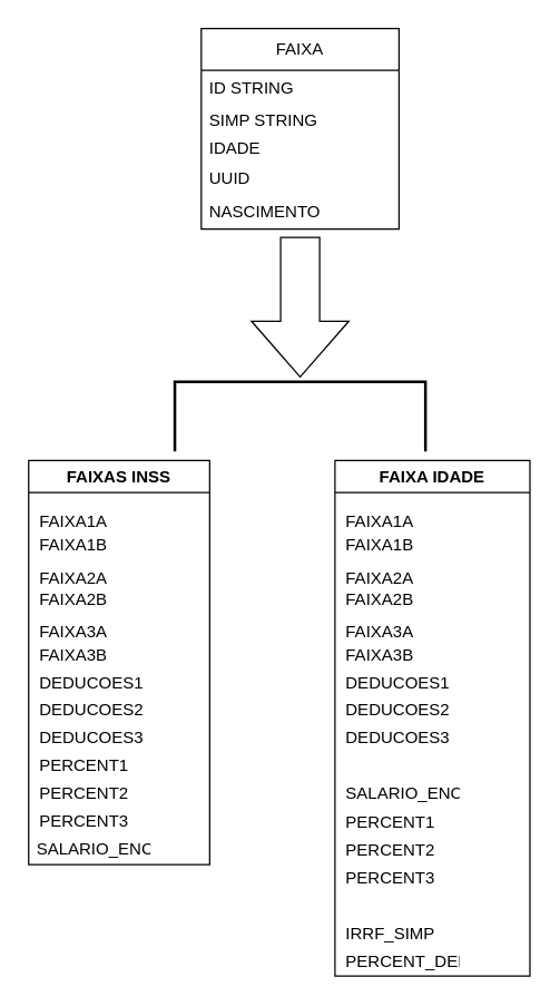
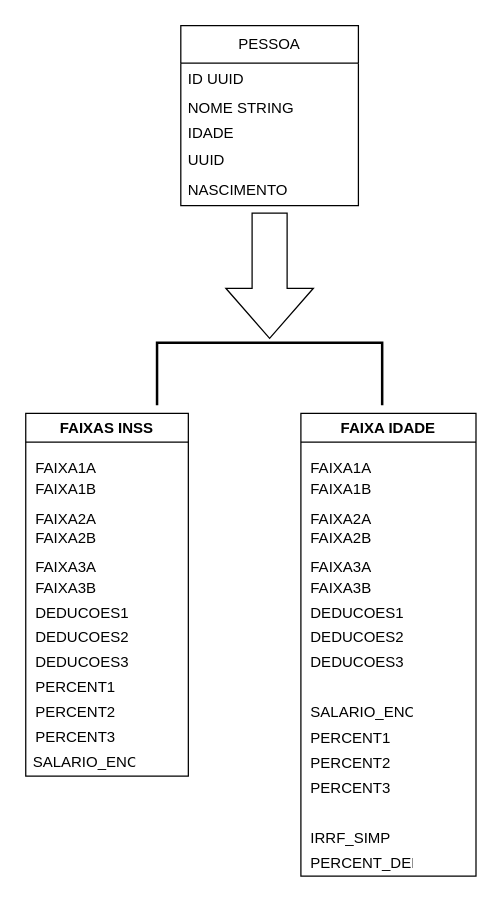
  <mxCell id="0" />
  <mxCell id="1" parent="0" />
- <mxCell id="2" value="FAIXA" style="swimlane;fontStyle=0;childLayout=stackLayout;horizontal=1;startSize=30;horizontalStack=0;resizeParent=1;resizeParentMax=0;resizeLast=0;collapsible=1;marginBottom=0;whiteSpace=wrap;html=1;" vertex="1" parent="1"><mxGeometry x="143.98" y="20" width="142" height="144" as="geometry" /></mxCell>
- <mxCell id="3" value="ID STRING" style="text;strokeColor=none;fillColor=none;align=left;verticalAlign=middle;spacingLeft=4;spacingRight=4;overflow=hidden;points=[[0,0.5],[1,0.5]];portConstraint=eastwest;rotatable=0;whiteSpace=wrap;html=1;" vertex="1" parent="2"><mxGeometry y="30" width="142" height="26" as="geometry" /></mxCell>
- <mxCell id="4" value="SIMP STRING" style="text;strokeColor=none;fillColor=none;align=left;verticalAlign=middle;spacingLeft=4;spacingRight=4;overflow=hidden;points=[[0,0.5],[1,0.5]];portConstraint=eastwest;rotatable=0;whiteSpace=wrap;html=1;" vertex="1" parent="2"><mxGeometry y="56" width="142" height="20" as="geometry" /></mxCell>
+ <mxCell id="2" value="PESSOA" style="swimlane;fontStyle=0;childLayout=stackLayout;horizontal=1;startSize=30;horizontalStack=0;resizeParent=1;resizeParentMax=0;resizeLast=0;collapsible=1;marginBottom=0;whiteSpace=wrap;html=1;" vertex="1" parent="1"><mxGeometry x="143.98" y="20" width="142" height="144" as="geometry" /></mxCell>
+ <mxCell id="3" value="ID UUID" style="text;strokeColor=none;fillColor=none;align=left;verticalAlign=middle;spacingLeft=4;spacingRight=4;overflow=hidden;points=[[0,0.5],[1,0.5]];portConstraint=eastwest;rotatable=0;whiteSpace=wrap;html=1;" vertex="1" parent="2"><mxGeometry y="30" width="142" height="26" as="geometry" /></mxCell>
+ <mxCell id="4" value="NOME STRING" style="text;strokeColor=none;fillColor=none;align=left;verticalAlign=middle;spacingLeft=4;spacingRight=4;overflow=hidden;points=[[0,0.5],[1,0.5]];portConstraint=eastwest;rotatable=0;whiteSpace=wrap;html=1;" vertex="1" parent="2"><mxGeometry y="56" width="142" height="20" as="geometry" /></mxCell>
  <mxCell id="5" value="IDADE" style="text;strokeColor=none;fillColor=none;align=left;verticalAlign=middle;spacingLeft=4;spacingRight=4;overflow=hidden;points=[[0,0.5],[1,0.5]];portConstraint=eastwest;rotatable=0;whiteSpace=wrap;html=1;" vertex="1" parent="2"><mxGeometry y="76" width="142" height="20" as="geometry" /></mxCell>
  <mxCell id="6" value="UUID" style="text;strokeColor=none;fillColor=none;align=left;verticalAlign=middle;spacingLeft=4;spacingRight=4;overflow=hidden;points=[[0,0.5],[1,0.5]];portConstraint=eastwest;rotatable=0;whiteSpace=wrap;html=1;" vertex="1" parent="2"><mxGeometry y="96" width="142" height="24" as="geometry" /></mxCell>
  <mxCell id="7" value="NASCIMENTO" style="text;strokeColor=none;fillColor=none;align=left;verticalAlign=middle;spacingLeft=4;spacingRight=4;overflow=hidden;points=[[0,0.5],[1,0.5]];portConstraint=eastwest;rotatable=0;whiteSpace=wrap;html=1;" vertex="1" parent="2"><mxGeometry y="120" width="142" height="24" as="geometry" /></mxCell>
  <mxCell id="8" value="FAIXA IDADE" style="swimlane;whiteSpace=wrap;html=1;" vertex="1" parent="1"><mxGeometry x="240" y="330" width="140" height="370" as="geometry" /></mxCell>
  <mxCell id="9" value="FAIXA1A" style="text;strokeColor=none;fillColor=none;align=left;verticalAlign=middle;spacingLeft=4;spacingRight=4;overflow=hidden;points=[[0,0.5],[1,0.5]];portConstraint=eastwest;rotatable=0;whiteSpace=wrap;html=1;rounded=0;" vertex="1" parent="8"><mxGeometry x="2" y="34" width="74" height="20" as="geometry" /></mxCell>
  <mxCell id="10" value="FAIXA1B" style="text;strokeColor=none;fillColor=none;align=left;verticalAlign=middle;spacingLeft=4;spacingRight=4;overflow=hidden;points=[[0,0.5],[1,0.5]];portConstraint=eastwest;rotatable=0;whiteSpace=wrap;html=1;rounded=0;" vertex="1" parent="8"><mxGeometry x="2" y="51" width="70" height="20" as="geometry" /></mxCell>
  <mxCell id="11" value="FAIXA2A" style="text;strokeColor=none;fillColor=none;align=left;verticalAlign=middle;spacingLeft=4;spacingRight=4;overflow=hidden;points=[[0,0.5],[1,0.5]];portConstraint=eastwest;rotatable=0;whiteSpace=wrap;html=1;rounded=0;" vertex="1" parent="8"><mxGeometry x="2" y="75" width="74" height="20" as="geometry" /></mxCell>
  <mxCell id="12" value="FAIXA2B" style="text;strokeColor=none;fillColor=none;align=left;verticalAlign=middle;spacingLeft=4;spacingRight=4;overflow=hidden;points=[[0,0.5],[1,0.5]];portConstraint=eastwest;rotatable=0;whiteSpace=wrap;html=1;rounded=0;" vertex="1" parent="8"><mxGeometry x="2" y="90" width="74" height="20" as="geometry" /></mxCell>
  <mxCell id="13" value="FAIXA3A" style="text;strokeColor=none;fillColor=none;align=left;verticalAlign=middle;spacingLeft=4;spacingRight=4;overflow=hidden;points=[[0,0.5],[1,0.5]];portConstraint=eastwest;rotatable=0;whiteSpace=wrap;html=1;rounded=0;" vertex="1" parent="8"><mxGeometry x="2" y="113" width="74" height="20" as="geometry" /></mxCell>
  <mxCell id="14" value="FAIXA3B" style="text;strokeColor=none;fillColor=none;align=left;verticalAlign=middle;spacingLeft=4;spacingRight=4;overflow=hidden;points=[[0,0.5],[1,0.5]];portConstraint=eastwest;rotatable=0;whiteSpace=wrap;html=1;rounded=0;" vertex="1" parent="8"><mxGeometry x="2" y="130" width="74" height="20" as="geometry" /></mxCell>
  <mxCell id="15" value="DEDUCOES1" style="text;strokeColor=none;fillColor=none;align=left;verticalAlign=middle;spacingLeft=4;spacingRight=4;overflow=hidden;points=[[0,0.5],[1,0.5]];portConstraint=eastwest;rotatable=0;whiteSpace=wrap;html=1;" vertex="1" parent="8"><mxGeometry x="2" y="150" width="92" height="20" as="geometry" /></mxCell>
  <mxCell id="16" value="DEDUCOES2" style="text;strokeColor=none;fillColor=none;align=left;verticalAlign=middle;spacingLeft=4;spacingRight=4;overflow=hidden;points=[[0,0.5],[1,0.5]];portConstraint=eastwest;rotatable=0;whiteSpace=wrap;html=1;" vertex="1" parent="8"><mxGeometry x="2" y="169" width="92" height="20" as="geometry" /></mxCell>
  <mxCell id="17" value="DEDUCOES3" style="text;strokeColor=none;fillColor=none;align=left;verticalAlign=middle;spacingLeft=4;spacingRight=4;overflow=hidden;points=[[0,0.5],[1,0.5]];portConstraint=eastwest;rotatable=0;whiteSpace=wrap;html=1;" vertex="1" parent="8"><mxGeometry x="2" y="189" width="92" height="20" as="geometry" /></mxCell>
  <mxCell id="18" value="PERCENT1" style="text;strokeColor=none;fillColor=none;align=left;verticalAlign=middle;spacingLeft=4;spacingRight=4;overflow=hidden;points=[[0,0.5],[1,0.5]];portConstraint=eastwest;rotatable=0;whiteSpace=wrap;html=1;" vertex="1" parent="8"><mxGeometry x="2" y="250" width="92" height="20" as="geometry" /></mxCell>
  <mxCell id="19" value="PERCENT2" style="text;strokeColor=none;fillColor=none;align=left;verticalAlign=middle;spacingLeft=4;spacingRight=4;overflow=hidden;points=[[0,0.5],[1,0.5]];portConstraint=eastwest;rotatable=0;whiteSpace=wrap;html=1;" vertex="1" parent="8"><mxGeometry x="2" y="270" width="92" height="20" as="geometry" /></mxCell>
  <mxCell id="20" value="PERCENT3" style="text;strokeColor=none;fillColor=none;align=left;verticalAlign=middle;spacingLeft=4;spacingRight=4;overflow=hidden;points=[[0,0.5],[1,0.5]];portConstraint=eastwest;rotatable=0;whiteSpace=wrap;html=1;" vertex="1" parent="8"><mxGeometry x="2" y="290" width="92" height="20" as="geometry" /></mxCell>
  <mxCell id="21" value="SALARIO_ENC" style="text;strokeColor=none;fillColor=none;align=left;verticalAlign=middle;spacingLeft=4;spacingRight=4;overflow=hidden;points=[[0,0.5],[1,0.5]];portConstraint=eastwest;rotatable=0;whiteSpace=wrap;html=1;" vertex="1" parent="8"><mxGeometry x="2" y="229" width="92" height="20" as="geometry" /></mxCell>
  <mxCell id="22" value="IRRF_SIMP" style="text;strokeColor=none;fillColor=none;align=left;verticalAlign=middle;spacingLeft=4;spacingRight=4;overflow=hidden;points=[[0,0.5],[1,0.5]];portConstraint=eastwest;rotatable=0;whiteSpace=wrap;html=1;" vertex="1" parent="8"><mxGeometry x="2" y="330" width="92" height="20" as="geometry" /></mxCell>
  <mxCell id="23" value="PERCENT_DEP" style="text;strokeColor=none;fillColor=none;align=left;verticalAlign=middle;spacingLeft=4;spacingRight=4;overflow=hidden;points=[[0,0.5],[1,0.5]];portConstraint=eastwest;rotatable=0;whiteSpace=wrap;html=1;" vertex="1" parent="8"><mxGeometry x="2" y="350" width="92" height="20" as="geometry" /></mxCell>
  <mxCell id="24" value="FAIXAS INSS" style="swimlane;whiteSpace=wrap;html=1;" vertex="1" parent="1"><mxGeometry x="20" y="330" width="130" height="290" as="geometry" /></mxCell>
  <mxCell id="25" value="FAIXA1A" style="text;strokeColor=none;fillColor=none;align=left;verticalAlign=middle;spacingLeft=4;spacingRight=4;overflow=hidden;points=[[0,0.5],[1,0.5]];portConstraint=eastwest;rotatable=0;whiteSpace=wrap;html=1;rounded=0;" vertex="1" parent="24"><mxGeometry x="2" y="34" width="74" height="20" as="geometry" /></mxCell>
  <mxCell id="26" value="FAIXA1B" style="text;strokeColor=none;fillColor=none;align=left;verticalAlign=middle;spacingLeft=4;spacingRight=4;overflow=hidden;points=[[0,0.5],[1,0.5]];portConstraint=eastwest;rotatable=0;whiteSpace=wrap;html=1;rounded=0;" vertex="1" parent="24"><mxGeometry x="2" y="51" width="70" height="20" as="geometry" /></mxCell>
  <mxCell id="27" value="FAIXA2A" style="text;strokeColor=none;fillColor=none;align=left;verticalAlign=middle;spacingLeft=4;spacingRight=4;overflow=hidden;points=[[0,0.5],[1,0.5]];portConstraint=eastwest;rotatable=0;whiteSpace=wrap;html=1;rounded=0;" vertex="1" parent="24"><mxGeometry x="2" y="75" width="74" height="20" as="geometry" /></mxCell>
  <mxCell id="28" value="FAIXA2B" style="text;strokeColor=none;fillColor=none;align=left;verticalAlign=middle;spacingLeft=4;spacingRight=4;overflow=hidden;points=[[0,0.5],[1,0.5]];portConstraint=eastwest;rotatable=0;whiteSpace=wrap;html=1;rounded=0;" vertex="1" parent="24"><mxGeometry x="2" y="90" width="74" height="20" as="geometry" /></mxCell>
  <mxCell id="29" value="FAIXA3A" style="text;strokeColor=none;fillColor=none;align=left;verticalAlign=middle;spacingLeft=4;spacingRight=4;overflow=hidden;points=[[0,0.5],[1,0.5]];portConstraint=eastwest;rotatable=0;whiteSpace=wrap;html=1;rounded=0;" vertex="1" parent="24"><mxGeometry x="2" y="113" width="74" height="20" as="geometry" /></mxCell>
  <mxCell id="30" value="FAIXA3B" style="text;strokeColor=none;fillColor=none;align=left;verticalAlign=middle;spacingLeft=4;spacingRight=4;overflow=hidden;points=[[0,0.5],[1,0.5]];portConstraint=eastwest;rotatable=0;whiteSpace=wrap;html=1;rounded=0;" vertex="1" parent="24"><mxGeometry x="2" y="130" width="74" height="20" as="geometry" /></mxCell>
  <mxCell id="31" value="DEDUCOES1" style="text;strokeColor=none;fillColor=none;align=left;verticalAlign=middle;spacingLeft=4;spacingRight=4;overflow=hidden;points=[[0,0.5],[1,0.5]];portConstraint=eastwest;rotatable=0;whiteSpace=wrap;html=1;" vertex="1" parent="24"><mxGeometry x="2" y="150" width="92" height="20" as="geometry" /></mxCell>
  <mxCell id="32" value="DEDUCOES2" style="text;strokeColor=none;fillColor=none;align=left;verticalAlign=middle;spacingLeft=4;spacingRight=4;overflow=hidden;points=[[0,0.5],[1,0.5]];portConstraint=eastwest;rotatable=0;whiteSpace=wrap;html=1;" vertex="1" parent="24"><mxGeometry x="2" y="169" width="92" height="20" as="geometry" /></mxCell>
  <mxCell id="33" value="DEDUCOES3" style="text;strokeColor=none;fillColor=none;align=left;verticalAlign=middle;spacingLeft=4;spacingRight=4;overflow=hidden;points=[[0,0.5],[1,0.5]];portConstraint=eastwest;rotatable=0;whiteSpace=wrap;html=1;" vertex="1" parent="24"><mxGeometry x="2" y="189" width="92" height="20" as="geometry" /></mxCell>
  <mxCell id="34" value="PERCENT1" style="text;strokeColor=none;fillColor=none;align=left;verticalAlign=middle;spacingLeft=4;spacingRight=4;overflow=hidden;points=[[0,0.5],[1,0.5]];portConstraint=eastwest;rotatable=0;whiteSpace=wrap;html=1;" vertex="1" parent="24"><mxGeometry x="2" y="209" width="92" height="20" as="geometry" /></mxCell>
  <mxCell id="35" value="PERCENT2" style="text;strokeColor=none;fillColor=none;align=left;verticalAlign=middle;spacingLeft=4;spacingRight=4;overflow=hidden;points=[[0,0.5],[1,0.5]];portConstraint=eastwest;rotatable=0;whiteSpace=wrap;html=1;" vertex="1" parent="24"><mxGeometry x="2" y="229" width="92" height="20" as="geometry" /></mxCell>
  <mxCell id="36" value="PERCENT3" style="text;strokeColor=none;fillColor=none;align=left;verticalAlign=middle;spacingLeft=4;spacingRight=4;overflow=hidden;points=[[0,0.5],[1,0.5]];portConstraint=eastwest;rotatable=0;whiteSpace=wrap;html=1;" vertex="1" parent="24"><mxGeometry x="2" y="249" width="92" height="20" as="geometry" /></mxCell>
  <mxCell id="37" value="SALARIO_ENC" style="text;strokeColor=none;fillColor=none;align=left;verticalAlign=middle;spacingLeft=4;spacingRight=4;overflow=hidden;points=[[0,0.5],[1,0.5]];portConstraint=eastwest;rotatable=0;whiteSpace=wrap;html=1;" vertex="1" parent="24"><mxGeometry y="269" width="92" height="20" as="geometry" /></mxCell>
  <mxCell id="38" value="" style="strokeWidth=2;html=1;shape=mxgraph.flowchart.annotation_1;align=left;pointerEvents=1;rotation=90;" vertex="1" parent="1"><mxGeometry x="189.98" y="208.6" width="50" height="180" as="geometry" /></mxCell>
  <mxCell id="39" value="" style="html=1;shadow=0;dashed=0;align=center;verticalAlign=middle;shape=mxgraph.arrows2.arrow;dy=0.6;dx=40;direction=south;notch=0;" vertex="1" parent="1"><mxGeometry x="179.98" y="170" width="70" height="100" as="geometry" /></mxCell>
